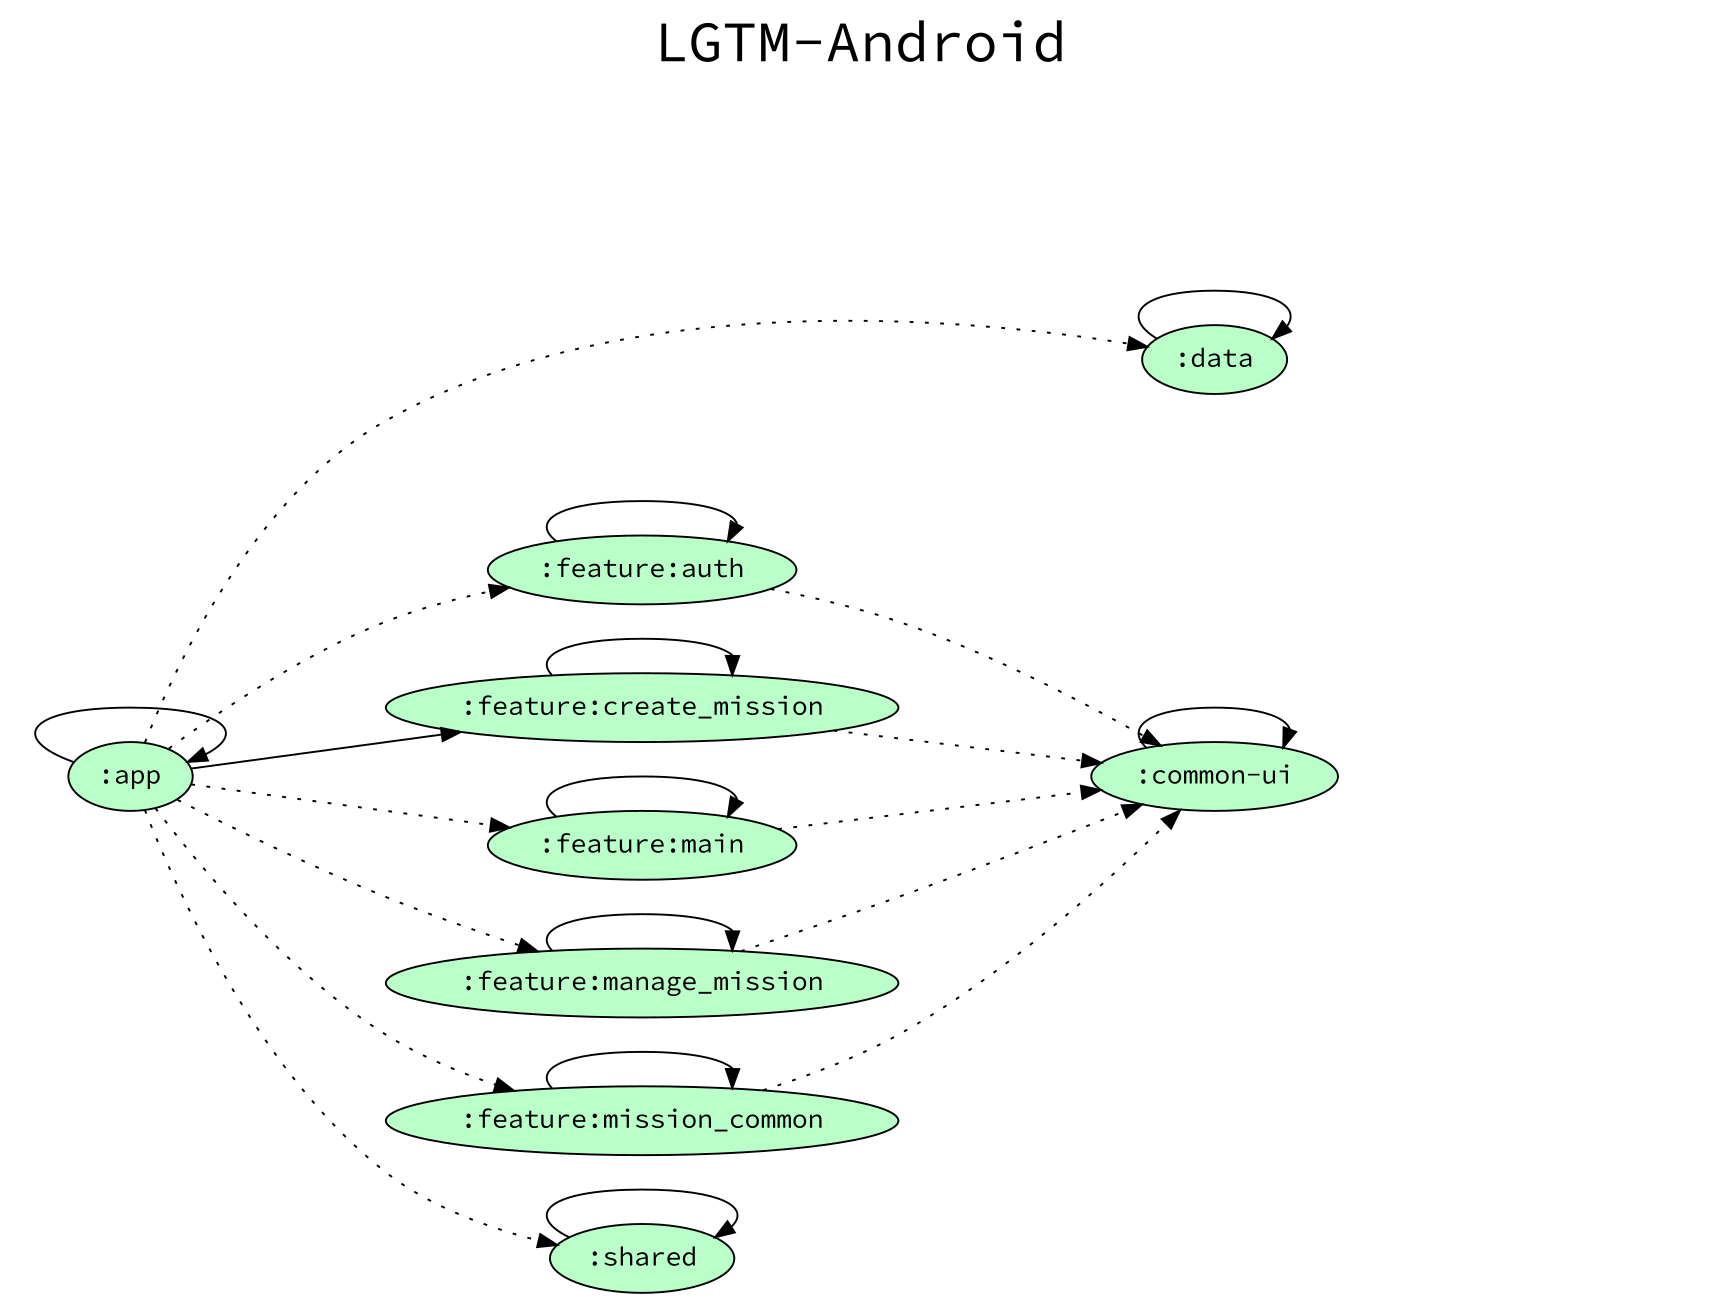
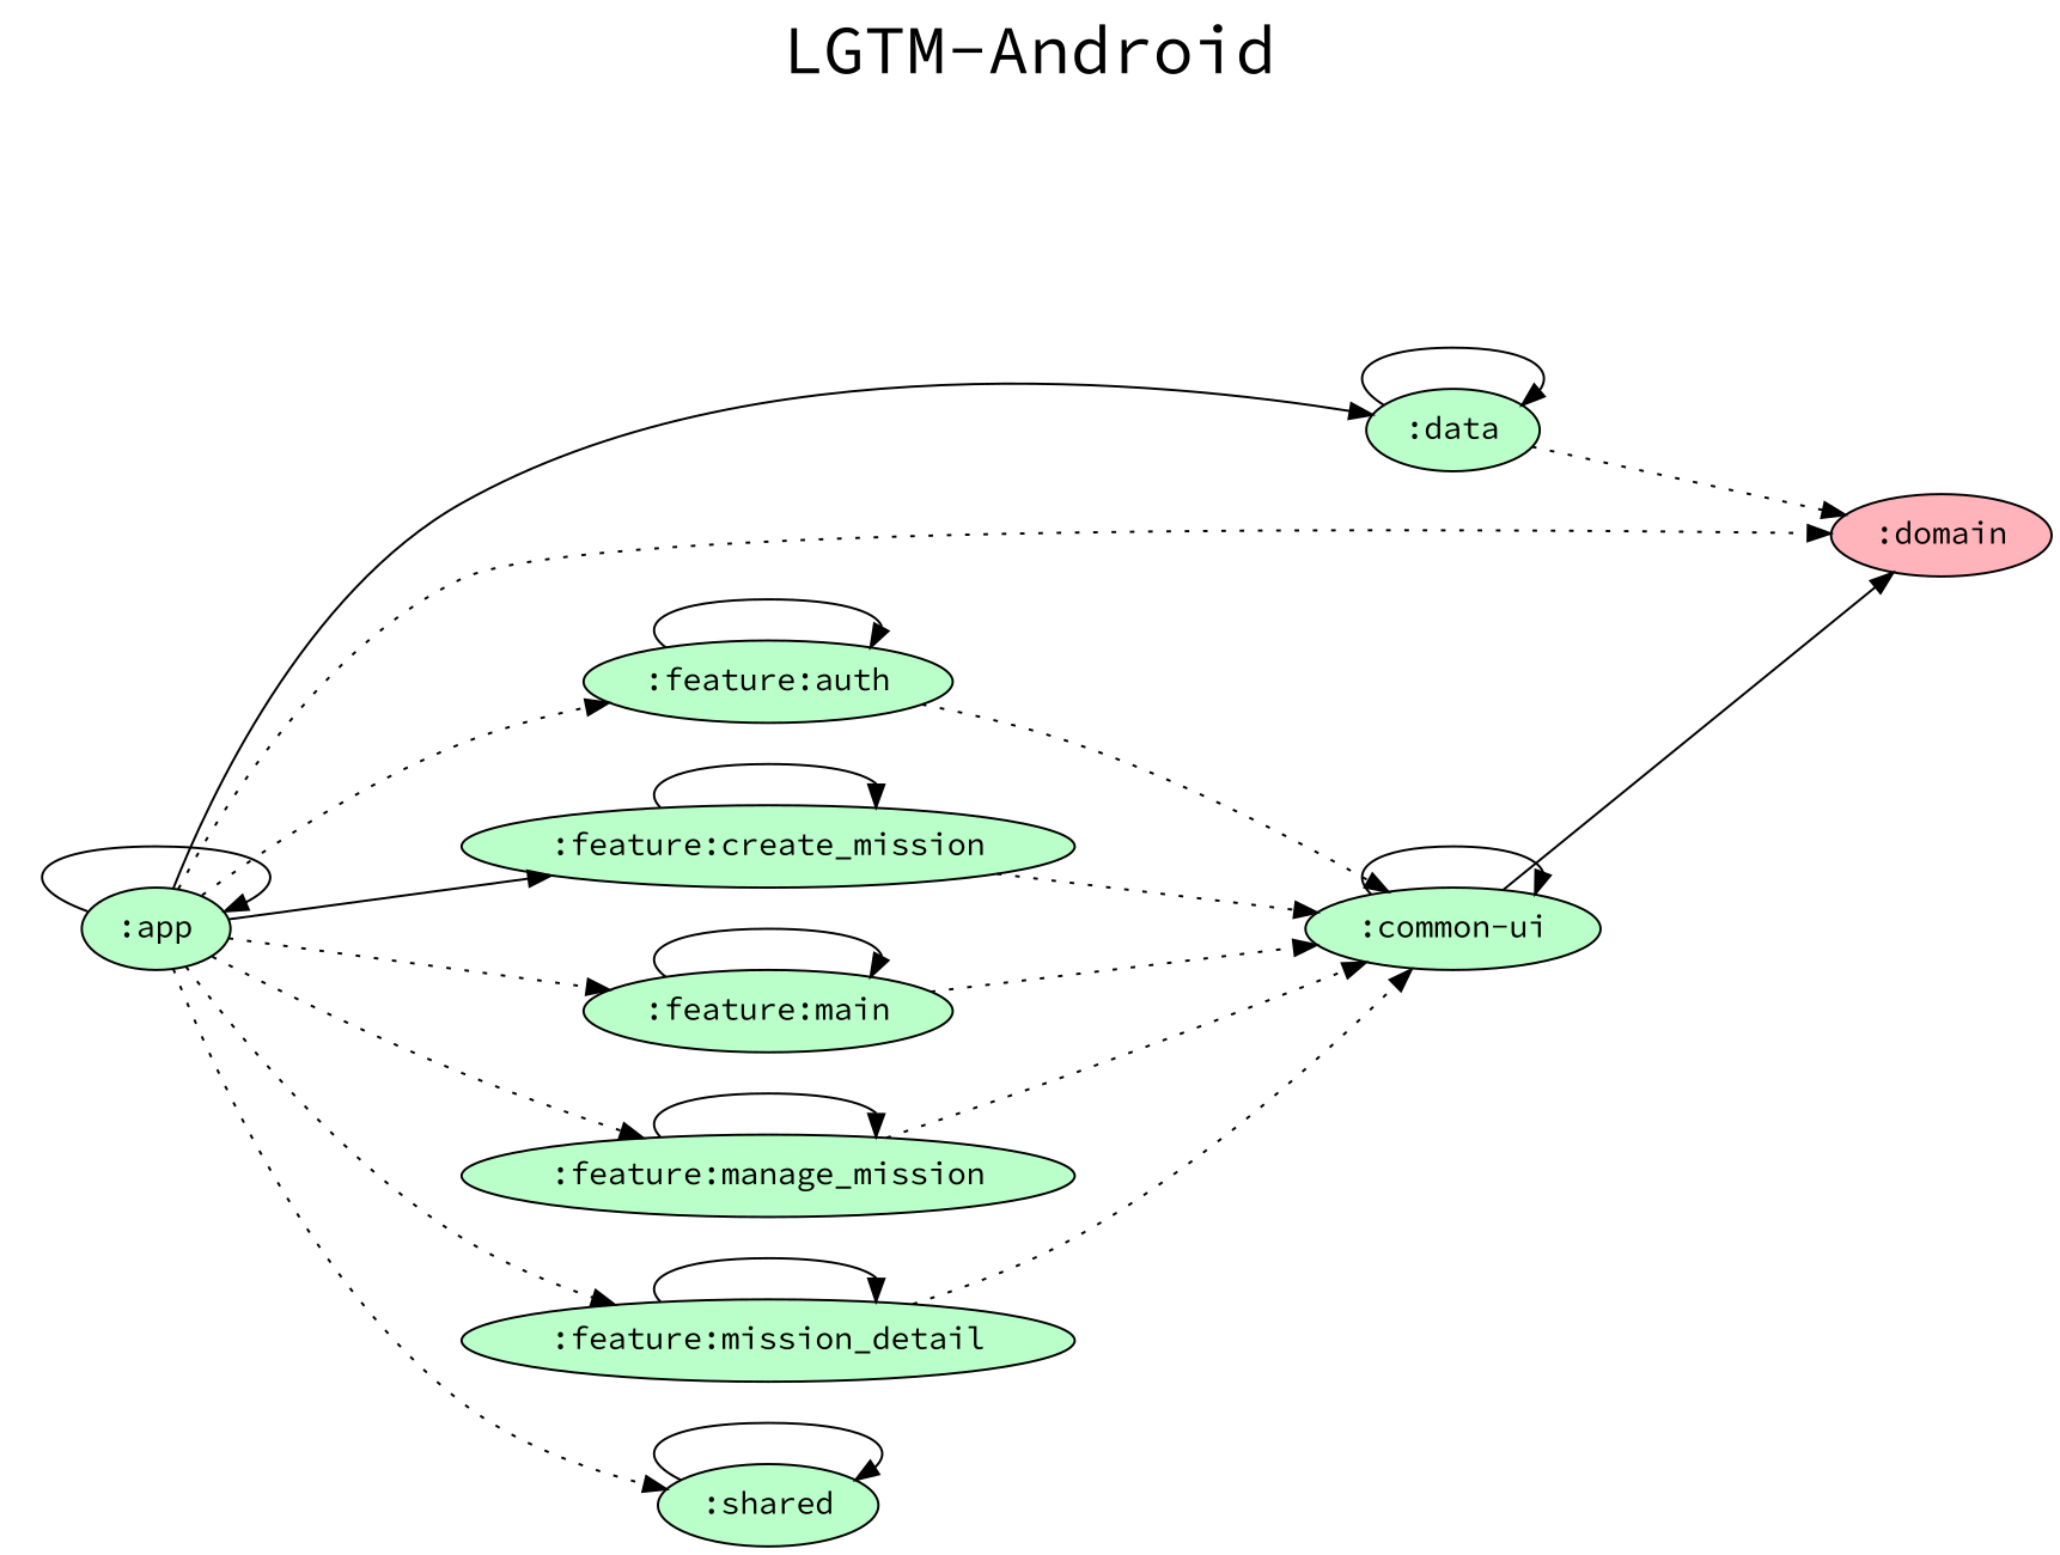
  digraph {
    fontname="Source Code Pro"
    fontsize=30
    label="LGTM-Android\n "
    labelloc=t
    rankdir=LR
    ranksep=1.4
    node [fillcolor="#baffc9" fontname="Source Code Pro" style=filled]
    edge [fontname="Source Code Pro" style=dotted]
    ":app"
    ":data"
+   ":domain" [fillcolor="#ffb3ba"]
    ":feature:auth"
    ":feature:create_mission"
    ":feature:main"
    ":feature:manage_mission"
-   ":feature:mission_detail" [label=":feature:mission_common"]
+   ":feature:mission_detail"
    ":shared"
    ":common-ui"
    subgraph sub_1 {
      rank=same
    }
    ":app" -> ":app" [style=""]
-   ":app" -> ":data"
+   ":app" -> ":data" [style=solid]
+   ":app" -> ":domain"
    ":app" -> ":feature:auth"
    ":app" -> ":feature:create_mission" [style=solid]
    ":app" -> ":feature:main"
    ":app" -> ":feature:manage_mission"
    ":app" -> ":feature:mission_detail"
    ":app" -> ":shared"
    ":data" -> ":data" [style=""]
+   ":data" -> ":domain"
    ":feature:auth" -> ":feature:auth" [style=""]
    ":feature:auth" -> ":common-ui"
    ":feature:create_mission" -> ":feature:create_mission" [style=""]
    ":feature:create_mission" -> ":common-ui"
    ":feature:main" -> ":feature:main" [style=""]
    ":feature:main" -> ":common-ui"
    ":feature:manage_mission" -> ":feature:manage_mission" [style=""]
    ":feature:manage_mission" -> ":common-ui"
    ":feature:mission_detail" -> ":feature:mission_detail" [style=""]
    ":feature:mission_detail" -> ":common-ui"
    ":shared" -> ":shared" [style=""]
+   ":common-ui" -> ":domain" [style=""]
    ":common-ui" -> ":common-ui" [style=""]
  }
